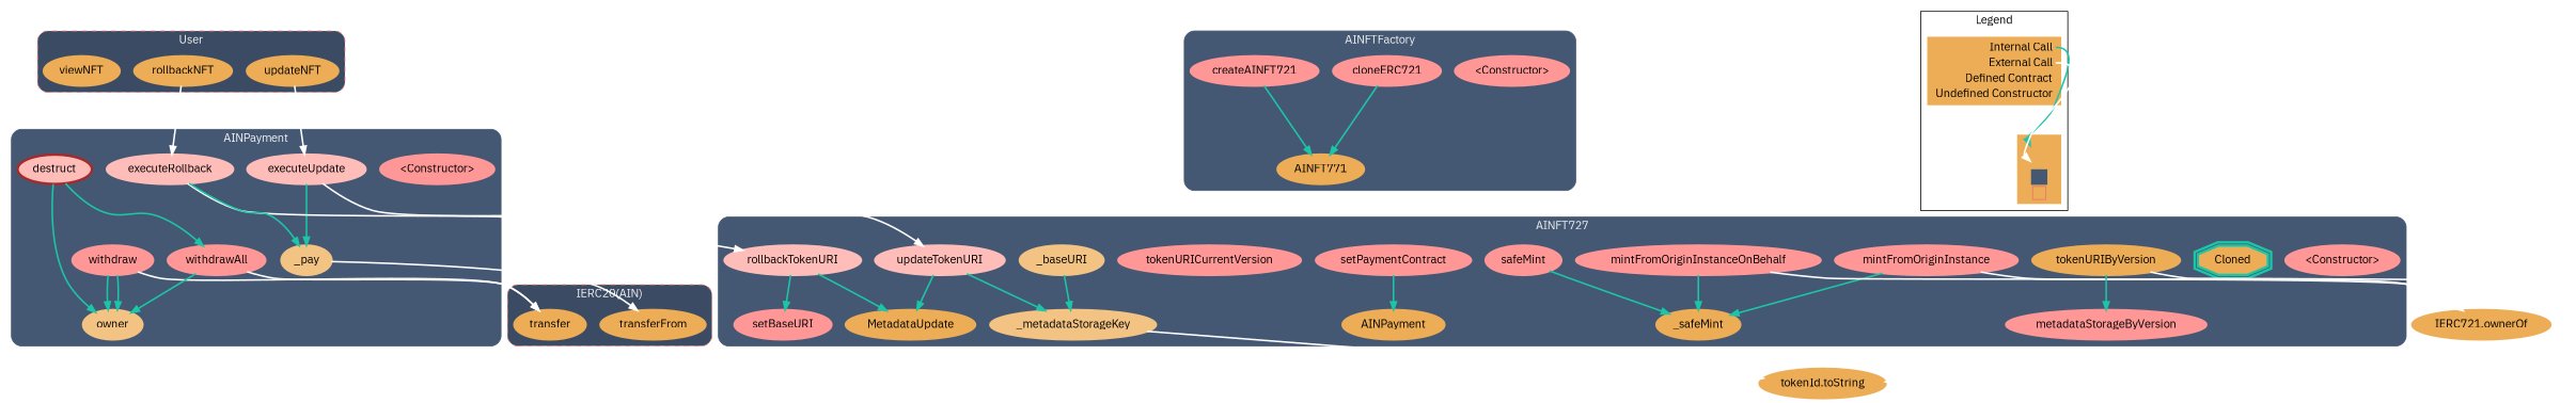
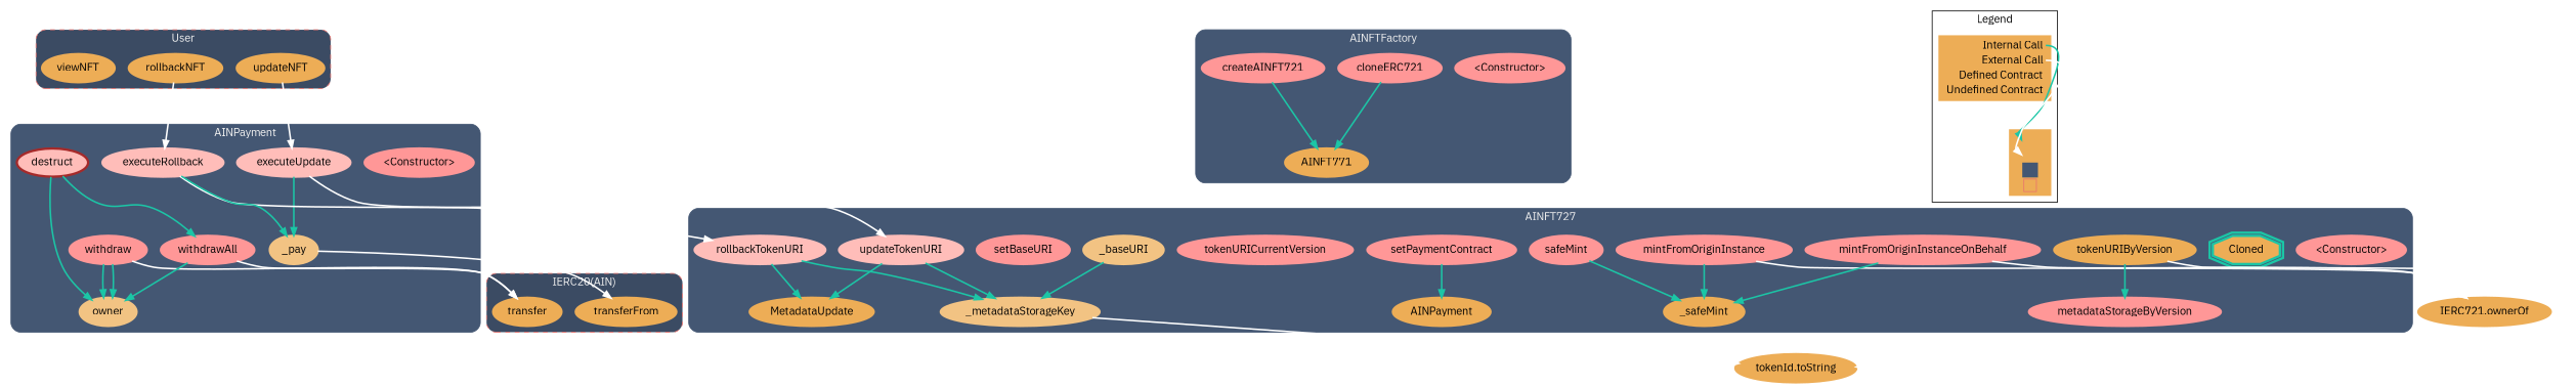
  digraph {
    bgcolor=white
    compound=true
    fontname="IBM Plex Sans"
    rankdir=TB
    node [color="#FF9797" fillcolor="#edad56" fontname="IBM Plex Sans" penwidth=3 style=filled]
    edge [color="#1bc6a6" fontname="IBM Plex Sans" penwidth=2]
    n1 [fillcolor="#FF9797" label="<Constructor>"]
    n2 [color="#1bc6a6" label=Cloned shape=doubleoctagon]
    n3 [fillcolor="#FF9797" label=mintFromOriginInstance]
    n4 [fillcolor="#FF9797" label=mintFromOriginInstanceOnBehalf]
    n5 [fillcolor="#FF9797" label=setPaymentContract]
    n6 [fillcolor="#FF9797" label=safeMint]
    n7 [color="#f2c383" fillcolor="#f2c383" label=_baseURI]
    n8 [color="#f2c383" fillcolor="#f2c383" label=_metadataStorageKey]
    n9 [fillcolor="#FF9797" label=metadataStorageByVersion]
    n10 [fillcolor="#FF9797" label=tokenURICurrentVersion]
    n11 [color="#edad56" label=tokenURIByVersion]
    n12 [fillcolor="#FF9797" label=setBaseURI]
    n13 [color="#ffbdb9" fillcolor="#ffbdb9" label=updateTokenURI]
    n14 [color="#ffbdb9" fillcolor="#ffbdb9" label=rollbackTokenURI]
    n15 [color="#edad56" label=_safeMint]
    n16 [color="#edad56" label=MetadataUpdate]
    n17 [color="#edad56" label=AINPayment]
    n18 [fillcolor="#FF9797" label="<Constructor>"]
    n19 [fillcolor="#FF9797" label=cloneERC721]
    n20 [fillcolor="#FF9797" label=createAINFT721]
    n21 [color="#edad56" label=AINFT771]
-   n22 [color="#edad56" label=<<table border="0" cellpadding="2" cellspacing="0" cellborder="0">   <tr><td align="right" port="i1">Internal Call</td></tr>   <tr><td align="right" port="i2">External Call</td></tr>   <tr><td align="right" port="i3">Defined Contract</td></tr>   <tr><td align="right" port="i4">Undefined Constructor</td></tr>   </table>> shape=plaintext]
+   n22 [color="#edad56" label=<<table border="0" cellpadding="2" cellspacing="0" cellborder="0">   <tr><td align="right" port="i1">Internal Call</td></tr>   <tr><td align="right" port="i2">External Call</td></tr>   <tr><td align="right" port="i3">Defined Contract</td></tr>   <tr><td align="right" port="i4">Undefined Contract</td></tr>   </table>> shape=plaintext]
    n23 [color="#edad56" label=<<table border="0" cellpadding="2" cellspacing="0" cellborder="0">   <tr><td port="i1">&nbsp;&nbsp;&nbsp;</td></tr>   <tr><td port="i2">&nbsp;&nbsp;&nbsp;</td></tr>   <tr><td port="i3" bgcolor="#445773">&nbsp;&nbsp;&nbsp;</td></tr>   <tr><td port="i4">     <table border="1" cellborder="0" cellspacing="0" cellpadding="7" color="#e8726d">       <tr>        <td></td>       </tr>      </table>   </td></tr>   </table>> shape=plaintext]
    n24 [fillcolor="#FF9797" label="<Constructor>"]
    n25 [color="#f2c383" fillcolor="#f2c383" label=_pay]
    n26 [color="#ffbdb9" fillcolor="#ffbdb9" label=executeUpdate]
    n27 [color="#ffbdb9" fillcolor="#ffbdb9" label=executeRollback]
    n28 [fillcolor="#FF9797" label=withdraw]
    n29 [fillcolor="#FF9797" label=withdrawAll]
    n30 [color=brown fillcolor="#ffbdb9" label=destruct]
    n31 [color="#f2c383" fillcolor="#f2c383" label=owner]
    n32 [color="#edad56" label=transferFrom]
    n33 [color="#edad56" label=transfer]
    n34 [color="#edad56" label=updateNFT]
    n35 [color="#edad56" label=rollbackNFT]
    n36 [color="#edad56" label=viewNFT]
    "IERC721.ownerOf" [color="#edad56"]
    "tokenId.toString" [color="#edad56"]
    subgraph cluster_1 {
      bgcolor="#445773"
      color="#445773"
      fontcolor="#f0f0f0"
      label=AINFT727
      style=rounded
      n1
      n2
      n3
      n4
      n5
      n6
      n7
      n8
      n9
      n10
      n11
      n12
      n13
      n14
      n15
      n16
      n17
    }
    subgraph cluster_2 {
      bgcolor="#445773"
      color="#445773"
      fontcolor="#f0f0f0"
      label=AINPayment
      style=rounded
      n24
      n25
      n26
      n27
      n28
      n29
      n30
      n31
    }
    subgraph cluster_3 {
      bgcolor="#3b4b63"
      color="#e8726d"
      fontcolor="#f0f0f0"
      label="IERC20(AIN)"
      style="rounded,dashed"
      n32
      n33
    }
    subgraph cluster_4 {
      bgcolor="#445773"
      color="#445773"
      fontcolor="#f0f0f0"
      label=AINFTFactory
      style=rounded
      n18
      n19
      n20
      n21
    }
    subgraph cluster_5 {
      label=Legend
      n22
      n23
    }
    subgraph cluster_6 {
      bgcolor="#3b4b63"
      color="#e8726d"
      fontcolor="#f0f0f0"
      label=User
      style="rounded,dashed"
      n34
      n35
      n36
    }
    n3 -> n15
    n3 -> "IERC721.ownerOf" [color=white]
    n4 -> n15
    n4 -> "IERC721.ownerOf" [color=white]
    n5 -> n17
    n6 -> n15
    n7 -> n8
    n8 -> "tokenId.toString" [color=white]
    n11 -> n9
    n11 -> "tokenId.toString" [color=white]
    n13 -> n8
    n13 -> n16
-   n14 -> n12
+   n14 -> n8
    n14 -> n16
    n19 -> n21
    n20 -> n21
    n22 -> n23 [headport="i1:w" tailport="i1:e"]
    n22 -> n23 [color=white headport="i2:w" tailport="i2:e"]
    n25 -> n32 [color=white]
    n26 -> n13 [color=white]
    n26 -> n25
    n27 -> n14 [color=white]
    n27 -> n25
    n28 -> n31
    n28 -> n31
    n28 -> n33 [color=white]
    n29 -> n31
    n29 -> n33 [color=white]
    n30 -> n29
    n30 -> n31
    n34 -> n26 [color=white]
    n35 -> n27 [color=white]
  }
